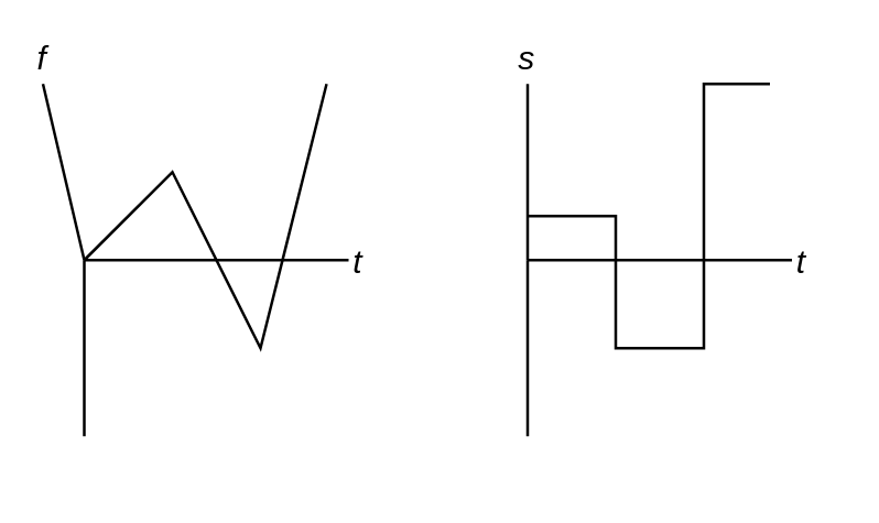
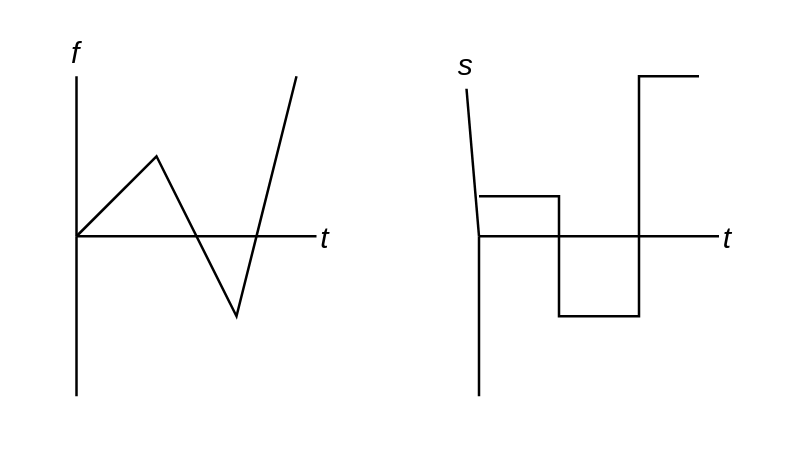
  <mxCell id="0" />
  <mxCell id="1" parent="0" />
  <mxCell id="2" value="" style="endArrow=none;html=1;rounded=0;" parent="1" source="6" target="4" edge="1"><mxGeometry width="50" height="50" relative="1" as="geometry"><mxPoint x="-34" y="126" as="sourcePoint" /><mxPoint x="-34" y="-66" as="targetPoint" /></mxGeometry></mxCell>
  <mxCell id="3" value="" style="endArrow=none;html=1;rounded=0;" parent="1" source="4" target="5" edge="1"><mxGeometry width="50" height="50" relative="1" as="geometry"><mxPoint x="-34" y="30" as="sourcePoint" /><mxPoint x="94" y="30" as="targetPoint" /></mxGeometry></mxCell>
  <mxCell id="4" value="" style="shape=waypoint;sketch=0;fillStyle=solid;size=6;pointerEvents=1;points=[];fillColor=none;resizable=0;rotatable=0;perimeter=centerPerimeter;snapToPoint=1;strokeColor=none;" parent="1" vertex="1"><mxGeometry x="20" y="84" width="20" height="20" as="geometry" /></mxCell>
  <mxCell id="5" value="t" style="shape=waypoint;sketch=0;fillStyle=solid;size=6;pointerEvents=1;points=[];fillColor=none;resizable=0;rotatable=0;perimeter=centerPerimeter;snapToPoint=1;strokeColor=none;strokeWidth=1;spacing=12;align=left;verticalAlign=middle;fontStyle=2" parent="1" vertex="1"><mxGeometry x="116" y="84" width="20" height="20" as="geometry" /></mxCell>
  <mxCell id="6" value="" style="shape=waypoint;sketch=0;fillStyle=solid;size=6;pointerEvents=1;points=[];fillColor=none;resizable=0;rotatable=0;perimeter=centerPerimeter;snapToPoint=1;strokeColor=none;" parent="1" vertex="1"><mxGeometry x="20" y="148" width="20" height="20" as="geometry" /></mxCell>
- <mxCell id="7" value="f" style="shape=waypoint;sketch=0;fillStyle=solid;size=6;pointerEvents=1;points=[];fillColor=none;resizable=0;rotatable=0;perimeter=centerPerimeter;snapToPoint=1;strokeColor=none;align=center;verticalAlign=bottom;fontStyle=2;spacing=12;" parent="1" vertex="1"><mxGeometry x="5" y="20" width="20" height="20" as="geometry" /></mxCell>
+ <mxCell id="7" value="f" style="shape=waypoint;sketch=0;fillStyle=solid;size=6;pointerEvents=1;points=[];fillColor=none;resizable=0;rotatable=0;perimeter=centerPerimeter;snapToPoint=1;strokeColor=none;align=center;verticalAlign=bottom;fontStyle=2;spacing=12;" parent="1" vertex="1"><mxGeometry x="20" y="20" width="20" height="20" as="geometry" /></mxCell>
  <mxCell id="8" value="" style="endArrow=none;html=1;rounded=0;" parent="1" source="4" target="7" edge="1"><mxGeometry width="50" height="50" relative="1" as="geometry"><mxPoint x="-2" y="120" as="sourcePoint" /><mxPoint x="22" y="46" as="targetPoint" /></mxGeometry></mxCell>
  <mxCell id="9" value="" style="endArrow=none;html=1;rounded=0;" parent="1" source="13" target="11" edge="1"><mxGeometry width="50" height="50" relative="1" as="geometry"><mxPoint x="127" y="126" as="sourcePoint" /><mxPoint x="127" y="-66" as="targetPoint" /></mxGeometry></mxCell>
  <mxCell id="10" value="" style="endArrow=none;html=1;rounded=0;" parent="1" source="11" target="12" edge="1"><mxGeometry width="50" height="50" relative="1" as="geometry"><mxPoint x="127" y="30" as="sourcePoint" /><mxPoint x="255" y="30" as="targetPoint" /></mxGeometry></mxCell>
  <mxCell id="11" value="" style="shape=waypoint;sketch=0;fillStyle=solid;size=6;pointerEvents=1;points=[];fillColor=none;resizable=0;rotatable=0;perimeter=centerPerimeter;snapToPoint=1;strokeColor=none;" parent="1" vertex="1"><mxGeometry x="181" y="84" width="20" height="20" as="geometry" /></mxCell>
  <mxCell id="12" value="t" style="shape=waypoint;sketch=0;fillStyle=solid;size=6;pointerEvents=1;points=[];fillColor=none;resizable=0;rotatable=0;perimeter=centerPerimeter;snapToPoint=1;strokeColor=none;strokeWidth=1;spacing=12;align=left;verticalAlign=middle;fontStyle=2" parent="1" vertex="1"><mxGeometry x="277" y="84" width="20" height="20" as="geometry" /></mxCell>
  <mxCell id="13" value="" style="shape=waypoint;sketch=0;fillStyle=solid;size=6;pointerEvents=1;points=[];fillColor=none;resizable=0;rotatable=0;perimeter=centerPerimeter;snapToPoint=1;strokeColor=none;" parent="1" vertex="1"><mxGeometry x="181" y="148" width="20" height="20" as="geometry" /></mxCell>
- <mxCell id="14" value="s" style="shape=waypoint;sketch=0;fillStyle=solid;size=6;pointerEvents=1;points=[];fillColor=none;resizable=0;rotatable=0;perimeter=centerPerimeter;snapToPoint=1;strokeColor=none;align=center;verticalAlign=bottom;fontStyle=2;spacing=12;" parent="1" vertex="1"><mxGeometry x="181" y="20" width="20" height="20" as="geometry" /></mxCell>
+ <mxCell id="14" value="s" style="shape=waypoint;sketch=0;fillStyle=solid;size=6;pointerEvents=1;points=[];fillColor=none;resizable=0;rotatable=0;perimeter=centerPerimeter;snapToPoint=1;strokeColor=none;align=center;verticalAlign=bottom;fontStyle=2;spacing=12;" parent="1" vertex="1"><mxGeometry x="176" y="25" width="20" height="20" as="geometry" /></mxCell>
  <mxCell id="15" value="" style="endArrow=none;html=1;rounded=0;" parent="1" source="11" target="14" edge="1"><mxGeometry width="50" height="50" relative="1" as="geometry"><mxPoint x="159" y="120" as="sourcePoint" /><mxPoint x="183" y="46" as="targetPoint" /></mxGeometry></mxCell>
  <mxCell id="16" value="" style="endArrow=none;html=1;rounded=0;" parent="1" edge="1"><mxGeometry width="50" height="50" relative="1" as="geometry"><mxPoint x="191" y="78" as="sourcePoint" /><mxPoint x="279" y="30" as="targetPoint" /><Array as="points"><mxPoint x="223" y="78" /><mxPoint x="223" y="126" /><mxPoint x="255" y="126" /><mxPoint x="255" y="30" /></Array></mxGeometry></mxCell>
  <mxCell id="17" value="" style="endArrow=none;html=1;rounded=0;" parent="1" source="4" edge="1"><mxGeometry width="50" height="50" relative="1" as="geometry"><mxPoint x="118" y="120" as="sourcePoint" /><mxPoint x="118" y="30" as="targetPoint" /><Array as="points"><mxPoint x="62" y="62" /><mxPoint x="94" y="126" /></Array></mxGeometry></mxCell>
